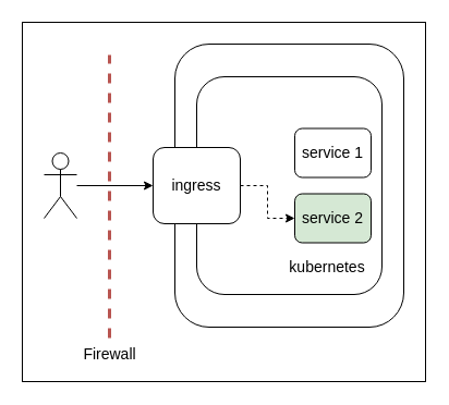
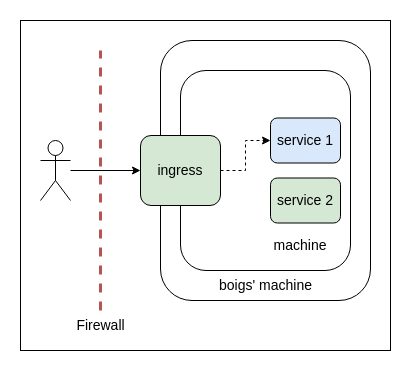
  <mxCell id="0" />
  <mxCell id="1" parent="0" />
  <mxCell id="2" value="" style="rounded=0;whiteSpace=wrap;html=1;" parent="1" vertex="1"><mxGeometry x="20" y="20" width="370" height="330" as="geometry" /></mxCell>
  <mxCell id="3" value="" style="shape=umlActor;verticalLabelPosition=bottom;verticalAlign=top;html=1;outlineConnect=0;" parent="1" vertex="1"><mxGeometry x="40" y="140" width="30" height="60" as="geometry" /></mxCell>
  <mxCell id="4" value="&lt;font style=&quot;font-size: 14px;&quot;&gt;Firewall&lt;/font&gt;" style="endArrow=none;dashed=1;html=1;rounded=0;strokeWidth=3;fillColor=#f8cecc;strokeColor=#b85450;" parent="1" edge="1"><mxGeometry x="-1" y="-15" width="50" height="50" relative="1" as="geometry"><mxPoint x="100" y="310" as="sourcePoint" /><mxPoint x="100" y="50" as="targetPoint" /><mxPoint x="-15" y="15" as="offset" /></mxGeometry></mxCell>
  <mxCell id="5" value="" style="rounded=1;whiteSpace=wrap;html=1;" parent="1" vertex="1"><mxGeometry x="160" y="40" width="210" height="260" as="geometry" /></mxCell>
+ <mxCell id="6" value="&lt;font style=&quot;font-size: 14px;&quot;&gt;boigs' machine&lt;/font&gt;" style="text;html=1;strokeColor=none;fillColor=none;align=center;verticalAlign=middle;whiteSpace=wrap;rounded=0;" parent="1" vertex="1"><mxGeometry x="212.5" y="270" width="105" height="30" as="geometry" /></mxCell>
  <mxCell id="7" value="" style="rounded=1;whiteSpace=wrap;html=1;" parent="1" vertex="1"><mxGeometry x="180" y="70" width="170" height="200" as="geometry" /></mxCell>
- <mxCell id="9" style="edgeStyle=orthogonalEdgeStyle;rounded=0;orthogonalLoop=1;jettySize=auto;html=1;exitX=1;exitY=0.5;exitDx=0;exitDy=0;dashed=1;" parent="1" source="10" target="12" edge="1"><mxGeometry relative="1" as="geometry" /></mxCell>
- <mxCell id="10" value="ingress" style="rounded=1;whiteSpace=wrap;html=1;fontSize=14;" parent="1" vertex="1"><mxGeometry x="140" y="135" width="80" height="70" as="geometry" /></mxCell>
- <mxCell id="11" value="service 1" style="rounded=1;whiteSpace=wrap;html=1;fontSize=14;" parent="1" vertex="1"><mxGeometry x="270" y="117.5" width="70" height="45" as="geometry" /></mxCell>
+ <mxCell id="8" style="edgeStyle=orthogonalEdgeStyle;rounded=0;orthogonalLoop=1;jettySize=auto;html=1;dashed=1;" parent="1" source="10" target="11" edge="1"><mxGeometry relative="1" as="geometry" /></mxCell>
+ <mxCell id="10" value="ingress" style="rounded=1;whiteSpace=wrap;html=1;fontSize=14;fillColor=#d5e8d4;" parent="1" vertex="1"><mxGeometry x="140" y="135" width="80" height="70" as="geometry" /></mxCell>
+ <mxCell id="11" value="service 1" style="rounded=1;whiteSpace=wrap;html=1;fontSize=14;fillColor=#dae8fc;" parent="1" vertex="1"><mxGeometry x="270" y="117.5" width="70" height="45" as="geometry" /></mxCell>
  <mxCell id="12" value="service 2" style="rounded=1;whiteSpace=wrap;html=1;fontSize=14;fillColor=#d5e8d4;" parent="1" vertex="1"><mxGeometry x="270" y="177.5" width="70" height="45" as="geometry" /></mxCell>
- <mxCell id="13" value="kubernetes" style="text;html=1;strokeColor=none;fillColor=none;align=center;verticalAlign=middle;whiteSpace=wrap;rounded=0;fontSize=14;" parent="1" vertex="1"><mxGeometry x="270" y="230" width="60" height="30" as="geometry" /></mxCell>
+ <mxCell id="13" value="machine" style="text;html=1;strokeColor=none;fillColor=none;align=center;verticalAlign=middle;whiteSpace=wrap;rounded=0;fontSize=14;" parent="1" vertex="1"><mxGeometry x="270" y="230" width="60" height="30" as="geometry" /></mxCell>
  <mxCell id="14" style="edgeStyle=orthogonalEdgeStyle;rounded=0;orthogonalLoop=1;jettySize=auto;html=1;entryX=0;entryY=0.5;entryDx=0;entryDy=0;" parent="1" source="3" target="10" edge="1"><mxGeometry relative="1" as="geometry"><mxPoint x="120" y="170" as="targetPoint" /></mxGeometry></mxCell>
